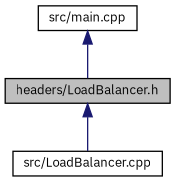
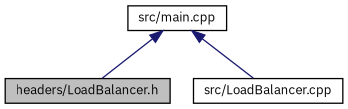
  digraph {
    fontname="IBM Plex Sans"
    node [color=black fillcolor=white fontname="IBM Plex Sans" fontsize=10 shape=record style=filled]
    edge [color=midnightblue dir=back fontname="IBM Plex Sans" fontsize=10 labelfontname=Helvetica labelfontsize=10 style=solid]
    n1 [fillcolor=grey75 fontcolor=black height=0.2 label="headers/LoadBalancer.h" width=0.4]
    n2 [height=0.2 label="src/LoadBalancer.cpp" width=0.4]
    n3 [height=0.2 label="src/main.cpp" width=0.4]
-   n1 -> n2
+   n3 -> n2
    n3 -> n1
  }
